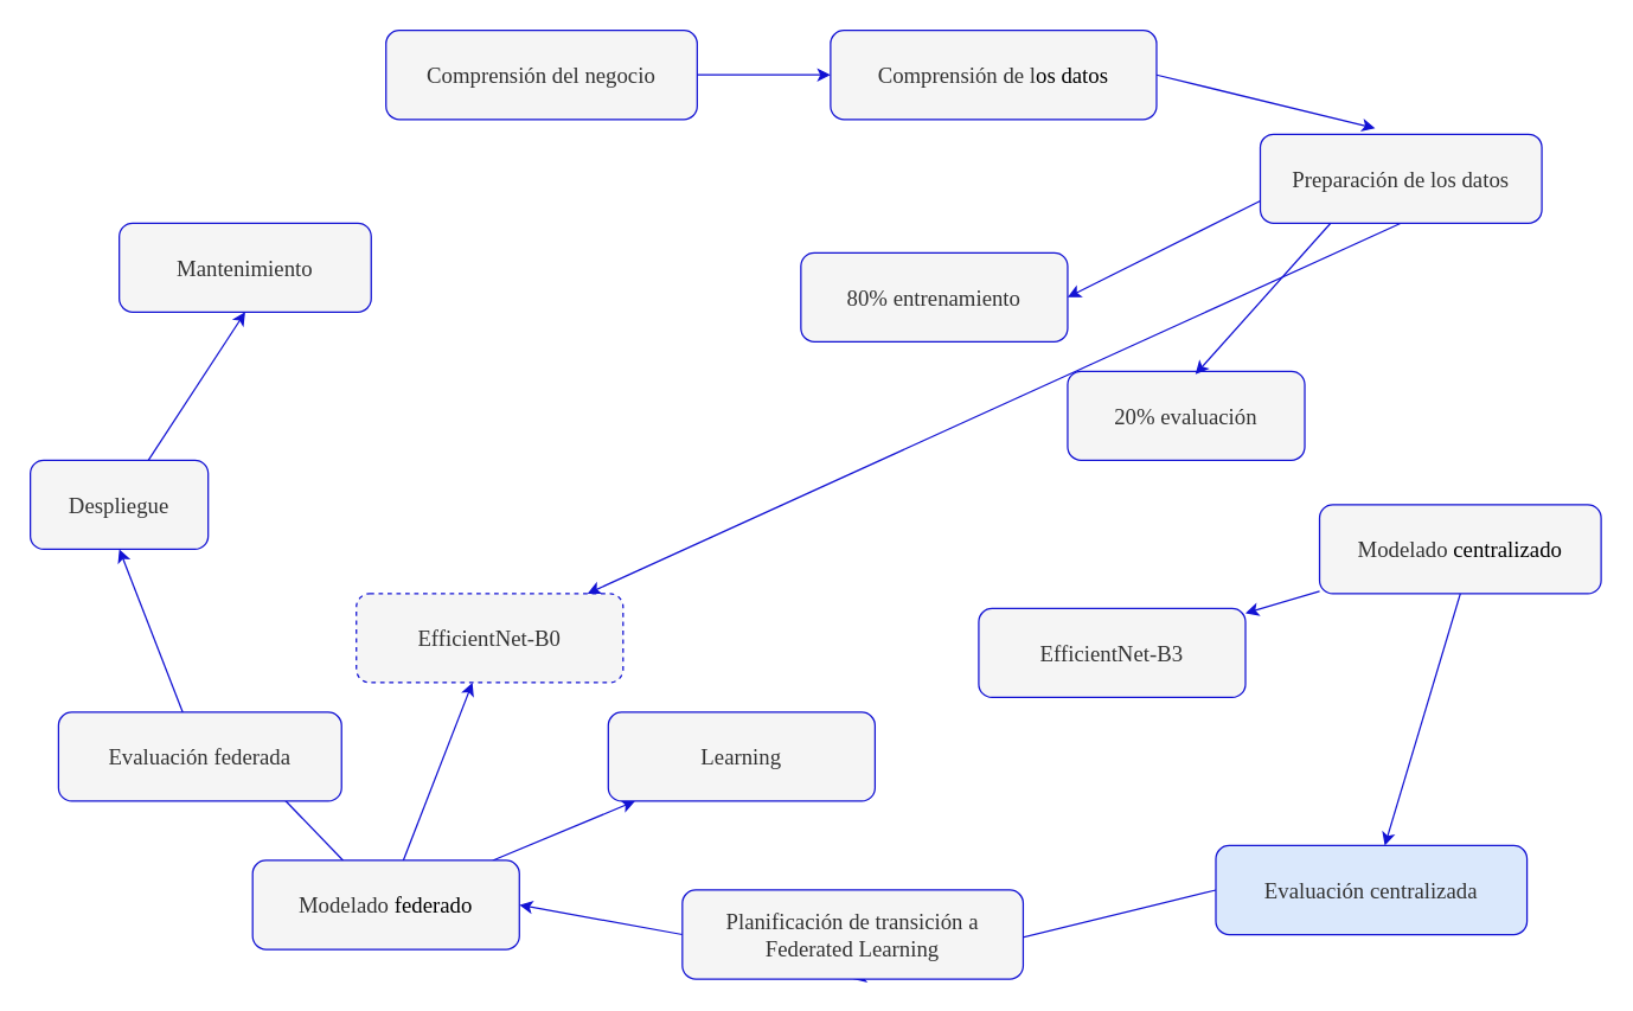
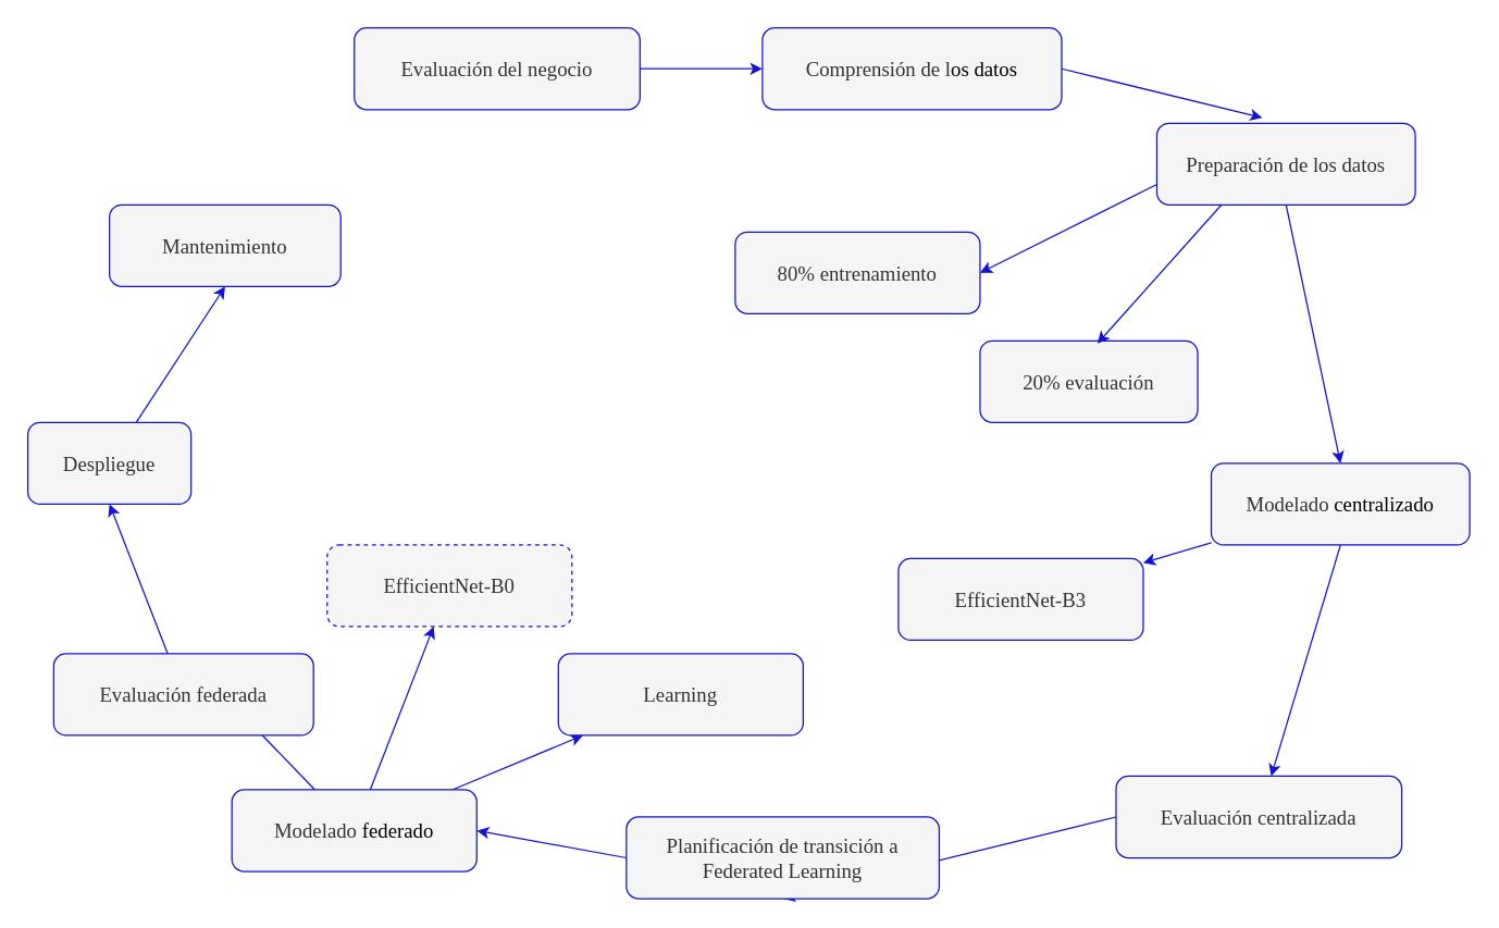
  <mxCell id="0" />
  <mxCell id="1" parent="0" />
  <mxCell id="2" value="" style="edgeStyle=orthogonalEdgeStyle;rounded=0;orthogonalLoop=1;jettySize=auto;html=1;curved=1;noEdgeStyle=1;fontSize=15;fontStyle=0;strokeColor=light-dark(#1212d3, #e0e0ff);fillColor=#dae8fc;strokeWidth=1;fontFamily=Times New Roman;" parent="1" source="3" target="5" edge="1"><mxGeometry relative="1" as="geometry" /></mxCell>
- <mxCell id="3" value="Comprensión del negocio" style="rounded=1;whiteSpace=wrap;html=1;fontSize=15;fontStyle=0;strokeColor=light-dark(#1212d3, #e0e0ff);fillColor=#f5f5f5;fontColor=#333333;strokeWidth=1;fontFamily=Times New Roman;" parent="1" vertex="1"><mxGeometry x="260" y="20" width="210" height="60" as="geometry" /></mxCell>
+ <mxCell id="3" value="Evaluación del negocio" style="rounded=1;whiteSpace=wrap;html=1;fontSize=15;fontStyle=0;strokeColor=light-dark(#1212d3, #e0e0ff);fillColor=#f5f5f5;fontColor=#333333;strokeWidth=1;fontFamily=Times New Roman;" parent="1" vertex="1"><mxGeometry x="260" y="20" width="210" height="60" as="geometry" /></mxCell>
  <mxCell id="4" style="edgeStyle=orthogonalEdgeStyle;rounded=0;orthogonalLoop=1;jettySize=auto;html=1;curved=1;entryX=0.408;entryY=-0.067;entryDx=0;entryDy=0;noEdgeStyle=1;entryPerimeter=0;exitX=1;exitY=0.5;exitDx=0;exitDy=0;fontSize=15;fontStyle=0;strokeColor=light-dark(#1212d3, #e0e0ff);fillColor=#dae8fc;strokeWidth=1;fontFamily=Times New Roman;" parent="1" source="5" target="8" edge="1"><mxGeometry relative="1" as="geometry" /></mxCell>
  <mxCell id="5" value="Comprensión de l&lt;span style=&quot;background-color: transparent; color: light-dark(rgb(0, 0, 0), rgb(255, 255, 255));&quot;&gt;os datos&lt;/span&gt;" style="rounded=1;whiteSpace=wrap;html=1;fontSize=15;fontStyle=0;strokeColor=light-dark(#1212d3, #e0e0ff);fillColor=#f5f5f5;fontColor=#333333;strokeWidth=1;fontFamily=Times New Roman;" parent="1" vertex="1"><mxGeometry x="560" y="20" width="220" height="60" as="geometry" /></mxCell>
- <mxCell id="6" style="edgeStyle=orthogonalEdgeStyle;rounded=0;orthogonalLoop=1;jettySize=auto;html=1;exitX=0.5;exitY=1;exitDx=0;exitDy=0;curved=1;noEdgeStyle=1;fontSize=15;fontStyle=0;strokeColor=light-dark(#1212d3, #e0e0ff);fillColor=#dae8fc;strokeWidth=1;fontFamily=Times New Roman;" parent="1" source="8" target="30" edge="1"><mxGeometry relative="1" as="geometry"><mxPoint x="820" y="470" as="targetPoint" /></mxGeometry></mxCell>
+ <mxCell id="6" style="edgeStyle=orthogonalEdgeStyle;rounded=0;orthogonalLoop=1;jettySize=auto;html=1;exitX=0.5;exitY=1;exitDx=0;exitDy=0;curved=1;noEdgeStyle=1;entryX=0.5;entryY=0;entryDx=0;entryDy=0;fontSize=15;fontStyle=0;strokeColor=light-dark(#1212d3, #e0e0ff);fillColor=#dae8fc;strokeWidth=1;fontFamily=Times New Roman;" parent="1" source="8" target="11" edge="1"><mxGeometry relative="1" as="geometry"><mxPoint x="820" y="470" as="targetPoint" /></mxGeometry></mxCell>
  <mxCell id="7" style="rounded=0;orthogonalLoop=1;jettySize=auto;html=1;entryX=1;entryY=0.5;entryDx=0;entryDy=0;exitX=0;exitY=0.75;exitDx=0;exitDy=0;fontSize=15;fontStyle=0;strokeColor=light-dark(#1212d3, #e0e0ff);fillColor=#dae8fc;strokeWidth=1;fontFamily=Times New Roman;" parent="1" source="8" target="25" edge="1"><mxGeometry relative="1" as="geometry"><mxPoint x="680" y="210" as="targetPoint" /></mxGeometry></mxCell>
  <mxCell id="8" value="Preparación de los datos" style="rounded=1;whiteSpace=wrap;html=1;fillColor=#f5f5f5;strokeColor=#1212D3;fontSize=15;fontStyle=0;strokeWidth=1;fontFamily=Times New Roman;fontColor=#333333;" parent="1" vertex="1"><mxGeometry x="850" y="90" width="190" height="60" as="geometry" /></mxCell>
  <mxCell id="9" style="edgeStyle=orthogonalEdgeStyle;rounded=0;orthogonalLoop=1;jettySize=auto;html=1;exitX=0.5;exitY=1;exitDx=0;exitDy=0;curved=1;noEdgeStyle=1;fontSize=15;fontStyle=0;strokeColor=light-dark(#1212d3, #e0e0ff);fillColor=#dae8fc;strokeWidth=1;fontFamily=Times New Roman;" parent="1" source="11" target="13" edge="1"><mxGeometry relative="1" as="geometry" /></mxCell>
  <mxCell id="10" value="" style="rounded=0;orthogonalLoop=1;jettySize=auto;html=1;fontSize=15;fontStyle=0;strokeColor=light-dark(#1212d3, #e0e0ff);fillColor=#dae8fc;strokeWidth=1;fontFamily=Times New Roman;" parent="1" source="11" target="28" edge="1"><mxGeometry relative="1" as="geometry" /></mxCell>
  <mxCell id="11" value="Modelado&amp;nbsp;&lt;span style=&quot;background-color: transparent; color: light-dark(rgb(0, 0, 0), rgb(255, 255, 255));&quot;&gt;centralizado&lt;/span&gt;" style="rounded=1;whiteSpace=wrap;html=1;fontSize=15;fontStyle=0;strokeColor=light-dark(#1212d3, #e0e0ff);fillColor=#f5f5f5;fontColor=#333333;strokeWidth=1;fontFamily=Times New Roman;" parent="1" vertex="1"><mxGeometry x="890" y="340" width="190" height="60" as="geometry" /></mxCell>
  <mxCell id="12" style="edgeStyle=orthogonalEdgeStyle;rounded=0;orthogonalLoop=1;jettySize=auto;html=1;entryX=0.5;entryY=1;entryDx=0;entryDy=0;curved=1;exitX=0;exitY=0.5;exitDx=0;exitDy=0;noEdgeStyle=1;fontSize=15;fontStyle=0;strokeColor=light-dark(#1212d3, #e0e0ff);fillColor=#dae8fc;strokeWidth=1;fontFamily=Times New Roman;" parent="1" source="13" target="14" edge="1"><mxGeometry relative="1" as="geometry" /></mxCell>
- <mxCell id="13" value="Evaluación centralizada" style="rounded=1;whiteSpace=wrap;html=1;fontSize=15;fontStyle=0;strokeColor=light-dark(#1212d3, #e0e0ff);fillColor=#dae8fc;fontColor=#333333;strokeWidth=1;fontFamily=Times New Roman;" parent="1" vertex="1"><mxGeometry x="820" y="570" width="210" height="60" as="geometry" /></mxCell>
+ <mxCell id="13" value="Evaluación centralizada" style="rounded=1;whiteSpace=wrap;html=1;fontSize=15;fontStyle=0;strokeColor=light-dark(#1212d3, #e0e0ff);fillColor=#f5f5f5;fontColor=#333333;strokeWidth=1;fontFamily=Times New Roman;" parent="1" vertex="1"><mxGeometry x="820" y="570" width="210" height="60" as="geometry" /></mxCell>
  <mxCell id="14" value="Planificación de transición a Federated Learning" style="rounded=1;whiteSpace=wrap;html=1;fontSize=15;fontStyle=0;strokeColor=light-dark(#1212d3, #e0e0ff);fillColor=#f5f5f5;fontColor=#333333;strokeWidth=1;fontFamily=Times New Roman;" parent="1" vertex="1"><mxGeometry x="460" y="600" width="230" height="60" as="geometry" /></mxCell>
  <mxCell id="15" style="edgeStyle=orthogonalEdgeStyle;rounded=0;orthogonalLoop=1;jettySize=auto;html=1;entryX=0.5;entryY=0;entryDx=0;entryDy=0;noEdgeStyle=1;fontSize=15;fontStyle=0;strokeColor=light-dark(#1212d3, #e0e0ff);fillColor=#dae8fc;strokeWidth=1;fontFamily=Times New Roman;" parent="1" source="18" target="21" edge="1"><mxGeometry relative="1" as="geometry" /></mxCell>
  <mxCell id="16" style="rounded=0;orthogonalLoop=1;jettySize=auto;html=1;strokeColor=light-dark(#1212d3, #e0e0ff);fillColor=#dae8fc;strokeWidth=1;fontStyle=0;fontFamily=Times New Roman;" parent="1" source="18" target="29" edge="1"><mxGeometry relative="1" as="geometry" /></mxCell>
  <mxCell id="17" style="rounded=0;orthogonalLoop=1;jettySize=auto;html=1;strokeColor=light-dark(#1212d3, #e0e0ff);fillColor=#dae8fc;strokeWidth=1;fontStyle=0;fontFamily=Times New Roman;" parent="1" source="18" target="30" edge="1"><mxGeometry relative="1" as="geometry" /></mxCell>
  <mxCell id="18" value="Modelado&amp;nbsp;&lt;span style=&quot;background-color: transparent; color: light-dark(rgb(0, 0, 0), rgb(255, 255, 255));&quot;&gt;federado&lt;/span&gt;" style="rounded=1;whiteSpace=wrap;html=1;fontSize=15;fontStyle=0;strokeColor=light-dark(#1212d3, #e0e0ff);fillColor=#f5f5f5;fontColor=#333333;strokeWidth=1;fontFamily=Times New Roman;" parent="1" vertex="1"><mxGeometry x="170" y="580" width="180" height="60" as="geometry" /></mxCell>
  <mxCell id="19" style="edgeStyle=orthogonalEdgeStyle;rounded=0;orthogonalLoop=1;jettySize=auto;html=1;curved=1;exitX=0;exitY=0.5;exitDx=0;exitDy=0;noEdgeStyle=1;entryX=1;entryY=0.5;entryDx=0;entryDy=0;fontSize=15;fontStyle=0;strokeColor=light-dark(#1212d3, #e0e0ff);fillColor=#dae8fc;strokeWidth=1;fontFamily=Times New Roman;" parent="1" source="14" target="18" edge="1"><mxGeometry relative="1" as="geometry"><mxPoint x="190" y="85" as="sourcePoint" /><mxPoint x="300" y="710" as="targetPoint" /></mxGeometry></mxCell>
  <mxCell id="20" style="edgeStyle=orthogonalEdgeStyle;rounded=0;orthogonalLoop=1;jettySize=auto;html=1;entryX=0.5;entryY=1;entryDx=0;entryDy=0;noEdgeStyle=1;fontSize=15;fontStyle=0;strokeColor=light-dark(#1212d3, #e0e0ff);fillColor=#dae8fc;strokeWidth=1;fontFamily=Times New Roman;" parent="1" source="21" target="22" edge="1"><mxGeometry relative="1" as="geometry" /></mxCell>
  <mxCell id="21" value="Evaluación federada" style="rounded=1;whiteSpace=wrap;html=1;fontSize=15;fontStyle=0;strokeColor=light-dark(#1212d3, #e0e0ff);fillColor=#f5f5f5;fontColor=#333333;strokeWidth=1;fontFamily=Times New Roman;" parent="1" vertex="1"><mxGeometry x="39" y="480" width="191" height="60" as="geometry" /></mxCell>
  <mxCell id="22" value="Despliegue" style="rounded=1;whiteSpace=wrap;html=1;fontSize=15;fontStyle=0;strokeColor=light-dark(#1212d3, #e0e0ff);fillColor=#f5f5f5;fontColor=#333333;strokeWidth=1;fontFamily=Times New Roman;" parent="1" vertex="1"><mxGeometry x="20" y="310" width="120" height="60" as="geometry" /></mxCell>
  <mxCell id="23" value="Mantenimiento" style="rounded=1;whiteSpace=wrap;html=1;fontSize=15;fontStyle=0;strokeColor=light-dark(#1212d3, #e0e0ff);fillColor=#f5f5f5;fontColor=#333333;strokeWidth=1;fontFamily=Times New Roman;" parent="1" vertex="1"><mxGeometry x="80" y="150" width="170" height="60" as="geometry" /></mxCell>
  <mxCell id="24" style="edgeStyle=orthogonalEdgeStyle;rounded=0;orthogonalLoop=1;jettySize=auto;html=1;entryX=0.5;entryY=1;entryDx=0;entryDy=0;noEdgeStyle=1;fontSize=15;fontStyle=0;strokeColor=light-dark(#1212d3, #e0e0ff);fillColor=#dae8fc;strokeWidth=1;fontFamily=Times New Roman;" parent="1" source="22" target="23" edge="1"><mxGeometry relative="1" as="geometry" /></mxCell>
  <mxCell id="25" value="80% entrenamiento" style="rounded=1;whiteSpace=wrap;html=1;fillColor=#f5f5f5;strokeColor=#1212D3;fontSize=15;fontStyle=0;strokeWidth=1;fontFamily=Times New Roman;fontColor=#333333;" parent="1" vertex="1"><mxGeometry x="540" y="170" width="180" height="60" as="geometry" /></mxCell>
  <mxCell id="26" value="20% evaluación" style="rounded=1;whiteSpace=wrap;html=1;fillColor=#f5f5f5;strokeColor=#1212D3;fontSize=15;fontStyle=0;strokeWidth=1;fontFamily=Times New Roman;fontColor=#333333;" parent="1" vertex="1"><mxGeometry x="720" y="250" width="160" height="60" as="geometry" /></mxCell>
  <mxCell id="27" style="rounded=0;orthogonalLoop=1;jettySize=auto;html=1;entryX=0.539;entryY=0.033;entryDx=0;entryDy=0;exitX=0.25;exitY=1;exitDx=0;exitDy=0;entryPerimeter=0;fontSize=15;fontStyle=0;strokeColor=light-dark(#1212d3, #e0e0ff);fillColor=#dae8fc;strokeWidth=1;fontFamily=Times New Roman;" parent="1" source="8" target="26" edge="1"><mxGeometry relative="1" as="geometry"><mxPoint x="760" y="250" as="targetPoint" /><mxPoint x="894" y="200" as="sourcePoint" /></mxGeometry></mxCell>
  <mxCell id="28" value="EfficientNet-B3" style="rounded=1;whiteSpace=wrap;html=1;fontSize=15;fontStyle=0;strokeColor=light-dark(#1212d3, #e0e0ff);fillColor=#f5f5f5;fontColor=#333333;strokeWidth=1;fontFamily=Times New Roman;" parent="1" vertex="1"><mxGeometry x="660" y="410" width="180" height="60" as="geometry" /></mxCell>
  <mxCell id="29" value="Learning" style="rounded=1;whiteSpace=wrap;html=1;fontSize=15;fontStyle=0;strokeColor=light-dark(#1212d3, #e0e0ff);fillColor=#f5f5f5;fontColor=#333333;strokeWidth=1;fontFamily=Times New Roman;" parent="1" vertex="1"><mxGeometry x="410" y="480" width="180" height="60" as="geometry" /></mxCell>
  <mxCell id="30" value="EfficientNet-B0" style="rounded=1;whiteSpace=wrap;html=1;fontSize=15;fontStyle=0;strokeColor=light-dark(#1212d3, #e0e0ff);fillColor=#f5f5f5;fontColor=#333333;strokeWidth=1;fontFamily=Times New Roman;dashed=1;" parent="1" vertex="1"><mxGeometry x="240" y="400" width="180" height="60" as="geometry" /></mxCell>
